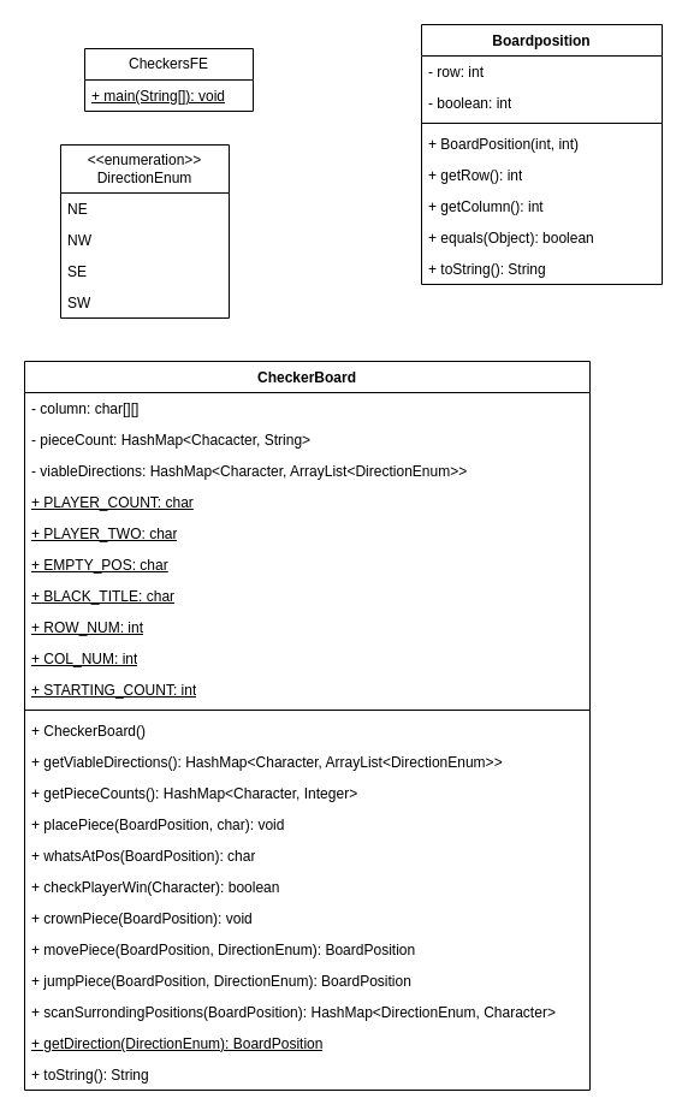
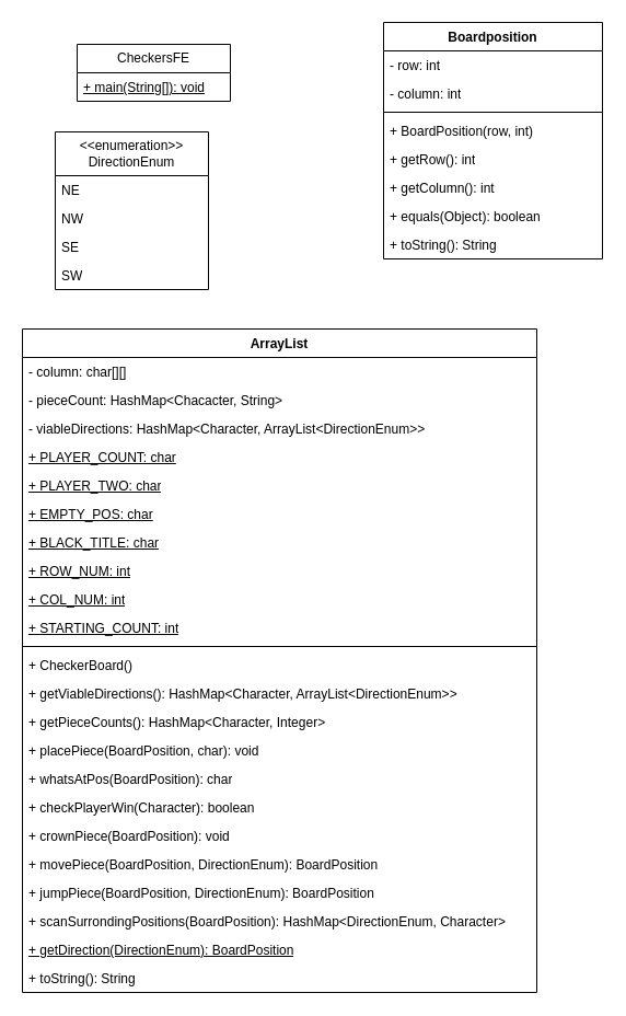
  <mxCell id="0" />
  <mxCell id="1" parent="0" />
  <mxCell id="2" value="Boardposition" style="swimlane;fontStyle=1;align=center;verticalAlign=top;childLayout=stackLayout;horizontal=1;startSize=26;horizontalStack=0;resizeParent=1;resizeParentMax=0;resizeLast=0;collapsible=1;marginBottom=0;whiteSpace=wrap;html=1;" parent="1" vertex="1"><mxGeometry x="350" y="20" width="200" height="216" as="geometry" /></mxCell>
  <mxCell id="3" value="- row: int" style="text;strokeColor=none;fillColor=none;align=left;verticalAlign=top;spacingLeft=4;spacingRight=4;overflow=hidden;rotatable=0;points=[[0,0.5],[1,0.5]];portConstraint=eastwest;whiteSpace=wrap;html=1;" parent="2" vertex="1"><mxGeometry y="26" width="200" height="26" as="geometry" /></mxCell>
- <mxCell id="4" value="- boolean: int" style="text;strokeColor=none;fillColor=none;align=left;verticalAlign=top;spacingLeft=4;spacingRight=4;overflow=hidden;rotatable=0;points=[[0,0.5],[1,0.5]];portConstraint=eastwest;whiteSpace=wrap;html=1;" parent="2" vertex="1"><mxGeometry y="52" width="200" height="26" as="geometry" /></mxCell>
+ <mxCell id="4" value="- column: int" style="text;strokeColor=none;fillColor=none;align=left;verticalAlign=top;spacingLeft=4;spacingRight=4;overflow=hidden;rotatable=0;points=[[0,0.5],[1,0.5]];portConstraint=eastwest;whiteSpace=wrap;html=1;" parent="2" vertex="1"><mxGeometry y="52" width="200" height="26" as="geometry" /></mxCell>
  <mxCell id="5" value="" style="line;strokeWidth=1;fillColor=none;align=left;verticalAlign=middle;spacingTop=-1;spacingLeft=3;spacingRight=3;rotatable=0;labelPosition=right;points=[];portConstraint=eastwest;strokeColor=inherit;" parent="2" vertex="1"><mxGeometry y="78" width="200" height="8" as="geometry" /></mxCell>
- <mxCell id="6" value="+ BoardPosition(int, int)" style="text;strokeColor=none;fillColor=none;align=left;verticalAlign=top;spacingLeft=4;spacingRight=4;overflow=hidden;rotatable=0;points=[[0,0.5],[1,0.5]];portConstraint=eastwest;whiteSpace=wrap;html=1;" parent="2" vertex="1"><mxGeometry y="86" width="200" height="26" as="geometry" /></mxCell>
+ <mxCell id="6" value="+ BoardPosition(row, int)" style="text;strokeColor=none;fillColor=none;align=left;verticalAlign=top;spacingLeft=4;spacingRight=4;overflow=hidden;rotatable=0;points=[[0,0.5],[1,0.5]];portConstraint=eastwest;whiteSpace=wrap;html=1;" parent="2" vertex="1"><mxGeometry y="86" width="200" height="26" as="geometry" /></mxCell>
  <mxCell id="7" value="+ getRow(): int" style="text;strokeColor=none;fillColor=none;align=left;verticalAlign=top;spacingLeft=4;spacingRight=4;overflow=hidden;rotatable=0;points=[[0,0.5],[1,0.5]];portConstraint=eastwest;whiteSpace=wrap;html=1;" parent="2" vertex="1"><mxGeometry y="112" width="200" height="26" as="geometry" /></mxCell>
  <mxCell id="8" value="+ getColumn(): int" style="text;strokeColor=none;fillColor=none;align=left;verticalAlign=top;spacingLeft=4;spacingRight=4;overflow=hidden;rotatable=0;points=[[0,0.5],[1,0.5]];portConstraint=eastwest;whiteSpace=wrap;html=1;" parent="2" vertex="1"><mxGeometry y="138" width="200" height="26" as="geometry" /></mxCell>
  <mxCell id="9" value="+ equals(Object): boolean" style="text;strokeColor=none;fillColor=none;align=left;verticalAlign=top;spacingLeft=4;spacingRight=4;overflow=hidden;rotatable=0;points=[[0,0.5],[1,0.5]];portConstraint=eastwest;whiteSpace=wrap;html=1;" parent="2" vertex="1"><mxGeometry y="164" width="200" height="26" as="geometry" /></mxCell>
  <mxCell id="10" value="+ toString(): String" style="text;strokeColor=none;fillColor=none;align=left;verticalAlign=top;spacingLeft=4;spacingRight=4;overflow=hidden;rotatable=0;points=[[0,0.5],[1,0.5]];portConstraint=eastwest;whiteSpace=wrap;html=1;" parent="2" vertex="1"><mxGeometry y="190" width="200" height="26" as="geometry" /></mxCell>
- <mxCell id="11" value="CheckerBoard" style="swimlane;fontStyle=1;align=center;verticalAlign=top;childLayout=stackLayout;horizontal=1;startSize=26;horizontalStack=0;resizeParent=1;resizeParentMax=0;resizeLast=0;collapsible=1;marginBottom=0;whiteSpace=wrap;html=1;" parent="1" vertex="1"><mxGeometry x="20" y="300" width="470" height="606" as="geometry" /></mxCell>
+ <mxCell id="11" value="ArrayList" style="swimlane;fontStyle=1;align=center;verticalAlign=top;childLayout=stackLayout;horizontal=1;startSize=26;horizontalStack=0;resizeParent=1;resizeParentMax=0;resizeLast=0;collapsible=1;marginBottom=0;whiteSpace=wrap;html=1;" parent="1" vertex="1"><mxGeometry x="20" y="300" width="470" height="606" as="geometry" /></mxCell>
  <mxCell id="12" value="- column: char[][]" style="text;strokeColor=none;fillColor=none;align=left;verticalAlign=top;spacingLeft=4;spacingRight=4;overflow=hidden;rotatable=0;points=[[0,0.5],[1,0.5]];portConstraint=eastwest;whiteSpace=wrap;html=1;" parent="11" vertex="1"><mxGeometry y="26" width="470" height="26" as="geometry" /></mxCell>
  <mxCell id="13" value="- pieceCount: HashMap&amp;lt;Chacacter, String&amp;gt;" style="text;strokeColor=none;fillColor=none;align=left;verticalAlign=top;spacingLeft=4;spacingRight=4;overflow=hidden;rotatable=0;points=[[0,0.5],[1,0.5]];portConstraint=eastwest;whiteSpace=wrap;html=1;" parent="11" vertex="1"><mxGeometry y="52" width="470" height="26" as="geometry" /></mxCell>
  <mxCell id="14" value="- viableDirections: HashMap&amp;lt;Character, ArrayList&amp;lt;DirectionEnum&amp;gt;&amp;gt;" style="text;strokeColor=none;fillColor=none;align=left;verticalAlign=top;spacingLeft=4;spacingRight=4;overflow=hidden;rotatable=0;points=[[0,0.5],[1,0.5]];portConstraint=eastwest;whiteSpace=wrap;html=1;" parent="11" vertex="1"><mxGeometry y="78" width="470" height="26" as="geometry" /></mxCell>
  <mxCell id="15" value="&lt;u&gt;+ PLAYER_COUNT: char&lt;/u&gt;" style="text;strokeColor=none;fillColor=none;align=left;verticalAlign=top;spacingLeft=4;spacingRight=4;overflow=hidden;rotatable=0;points=[[0,0.5],[1,0.5]];portConstraint=eastwest;whiteSpace=wrap;html=1;" parent="11" vertex="1"><mxGeometry y="104" width="470" height="26" as="geometry" /></mxCell>
  <mxCell id="16" value="+ PLAYER_TWO: char" style="text;strokeColor=none;fillColor=none;align=left;verticalAlign=top;spacingLeft=4;spacingRight=4;overflow=hidden;rotatable=0;points=[[0,0.5],[1,0.5]];portConstraint=eastwest;whiteSpace=wrap;html=1;fontStyle=4" parent="11" vertex="1"><mxGeometry y="130" width="470" height="26" as="geometry" /></mxCell>
  <mxCell id="17" value="+ EMPTY_POS: char" style="text;strokeColor=none;fillColor=none;align=left;verticalAlign=top;spacingLeft=4;spacingRight=4;overflow=hidden;rotatable=0;points=[[0,0.5],[1,0.5]];portConstraint=eastwest;whiteSpace=wrap;html=1;fontStyle=4" parent="11" vertex="1"><mxGeometry y="156" width="470" height="26" as="geometry" /></mxCell>
  <mxCell id="18" value="+ BLACK_TITLE: char" style="text;strokeColor=none;fillColor=none;align=left;verticalAlign=top;spacingLeft=4;spacingRight=4;overflow=hidden;rotatable=0;points=[[0,0.5],[1,0.5]];portConstraint=eastwest;whiteSpace=wrap;html=1;fontStyle=4" parent="11" vertex="1"><mxGeometry y="182" width="470" height="26" as="geometry" /></mxCell>
  <mxCell id="19" value="+ ROW_NUM: int" style="text;strokeColor=none;fillColor=none;align=left;verticalAlign=top;spacingLeft=4;spacingRight=4;overflow=hidden;rotatable=0;points=[[0,0.5],[1,0.5]];portConstraint=eastwest;whiteSpace=wrap;html=1;fontStyle=4" parent="11" vertex="1"><mxGeometry y="208" width="470" height="26" as="geometry" /></mxCell>
  <mxCell id="20" value="+ COL_NUM: int" style="text;strokeColor=none;fillColor=none;align=left;verticalAlign=top;spacingLeft=4;spacingRight=4;overflow=hidden;rotatable=0;points=[[0,0.5],[1,0.5]];portConstraint=eastwest;whiteSpace=wrap;html=1;fontStyle=4" parent="11" vertex="1"><mxGeometry y="234" width="470" height="26" as="geometry" /></mxCell>
  <mxCell id="21" value="+ STARTING_COUNT: int" style="text;strokeColor=none;fillColor=none;align=left;verticalAlign=top;spacingLeft=4;spacingRight=4;overflow=hidden;rotatable=0;points=[[0,0.5],[1,0.5]];portConstraint=eastwest;whiteSpace=wrap;html=1;fontStyle=4" parent="11" vertex="1"><mxGeometry y="260" width="470" height="26" as="geometry" /></mxCell>
  <mxCell id="22" value="" style="line;strokeWidth=1;fillColor=none;align=left;verticalAlign=middle;spacingTop=-1;spacingLeft=3;spacingRight=3;rotatable=0;labelPosition=right;points=[];portConstraint=eastwest;strokeColor=inherit;" parent="11" vertex="1"><mxGeometry y="286" width="470" height="8" as="geometry" /></mxCell>
  <mxCell id="23" value="+ CheckerBoard()" style="text;strokeColor=none;fillColor=none;align=left;verticalAlign=top;spacingLeft=4;spacingRight=4;overflow=hidden;rotatable=0;points=[[0,0.5],[1,0.5]];portConstraint=eastwest;whiteSpace=wrap;html=1;" parent="11" vertex="1"><mxGeometry y="294" width="470" height="26" as="geometry" /></mxCell>
  <mxCell id="24" value="+ getViableDirections(): HashMap&amp;lt;Character, ArrayList&amp;lt;DirectionEnum&amp;gt;&amp;gt;" style="text;strokeColor=none;fillColor=none;align=left;verticalAlign=top;spacingLeft=4;spacingRight=4;overflow=hidden;rotatable=0;points=[[0,0.5],[1,0.5]];portConstraint=eastwest;whiteSpace=wrap;html=1;" vertex="1" parent="11"><mxGeometry y="320" width="470" height="26" as="geometry" /></mxCell>
  <mxCell id="25" value="+ getPieceCounts(): HashMap&amp;lt;Character, Integer&amp;gt;" style="text;strokeColor=none;fillColor=none;align=left;verticalAlign=top;spacingLeft=4;spacingRight=4;overflow=hidden;rotatable=0;points=[[0,0.5],[1,0.5]];portConstraint=eastwest;whiteSpace=wrap;html=1;" parent="11" vertex="1"><mxGeometry y="346" width="470" height="26" as="geometry" /></mxCell>
  <mxCell id="26" value="+ placePiece(BoardPosition, char): void" style="text;strokeColor=none;fillColor=none;align=left;verticalAlign=top;spacingLeft=4;spacingRight=4;overflow=hidden;rotatable=0;points=[[0,0.5],[1,0.5]];portConstraint=eastwest;whiteSpace=wrap;html=1;" parent="11" vertex="1"><mxGeometry y="372" width="470" height="26" as="geometry" /></mxCell>
  <mxCell id="27" value="+ whatsAtPos(BoardPosition): char" style="text;strokeColor=none;fillColor=none;align=left;verticalAlign=top;spacingLeft=4;spacingRight=4;overflow=hidden;rotatable=0;points=[[0,0.5],[1,0.5]];portConstraint=eastwest;whiteSpace=wrap;html=1;" parent="11" vertex="1"><mxGeometry y="398" width="470" height="26" as="geometry" /></mxCell>
  <mxCell id="28" value="+ checkPlayerWin(Character): boolean" style="text;strokeColor=none;fillColor=none;align=left;verticalAlign=top;spacingLeft=4;spacingRight=4;overflow=hidden;rotatable=0;points=[[0,0.5],[1,0.5]];portConstraint=eastwest;whiteSpace=wrap;html=1;" parent="11" vertex="1"><mxGeometry y="424" width="470" height="26" as="geometry" /></mxCell>
  <mxCell id="29" value="+ crownPiece(BoardPosition): void" style="text;strokeColor=none;fillColor=none;align=left;verticalAlign=top;spacingLeft=4;spacingRight=4;overflow=hidden;rotatable=0;points=[[0,0.5],[1,0.5]];portConstraint=eastwest;whiteSpace=wrap;html=1;" parent="11" vertex="1"><mxGeometry y="450" width="470" height="26" as="geometry" /></mxCell>
  <mxCell id="30" value="+ movePiece(BoardPosition, DirectionEnum): BoardPosition" style="text;strokeColor=none;fillColor=none;align=left;verticalAlign=top;spacingLeft=4;spacingRight=4;overflow=hidden;rotatable=0;points=[[0,0.5],[1,0.5]];portConstraint=eastwest;whiteSpace=wrap;html=1;" parent="11" vertex="1"><mxGeometry y="476" width="470" height="26" as="geometry" /></mxCell>
  <mxCell id="31" value="+ jumpPiece(BoardPosition, DirectionEnum): BoardPosition" style="text;strokeColor=none;fillColor=none;align=left;verticalAlign=top;spacingLeft=4;spacingRight=4;overflow=hidden;rotatable=0;points=[[0,0.5],[1,0.5]];portConstraint=eastwest;whiteSpace=wrap;html=1;" parent="11" vertex="1"><mxGeometry y="502" width="470" height="26" as="geometry" /></mxCell>
  <mxCell id="32" value="+ scanSurrondingPositions(BoardPosition): HashMap&amp;lt;DirectionEnum, Character&amp;gt;" style="text;strokeColor=none;fillColor=none;align=left;verticalAlign=top;spacingLeft=4;spacingRight=4;overflow=hidden;rotatable=0;points=[[0,0.5],[1,0.5]];portConstraint=eastwest;whiteSpace=wrap;html=1;" parent="11" vertex="1"><mxGeometry y="528" width="470" height="26" as="geometry" /></mxCell>
  <mxCell id="33" value="&lt;u&gt;+ getDirection(DirectionEnum): BoardPosition&lt;/u&gt;" style="text;strokeColor=none;fillColor=none;align=left;verticalAlign=top;spacingLeft=4;spacingRight=4;overflow=hidden;rotatable=0;points=[[0,0.5],[1,0.5]];portConstraint=eastwest;whiteSpace=wrap;html=1;" parent="11" vertex="1"><mxGeometry y="554" width="470" height="26" as="geometry" /></mxCell>
  <mxCell id="34" value="+ toString(): String" style="text;strokeColor=none;fillColor=none;align=left;verticalAlign=top;spacingLeft=4;spacingRight=4;overflow=hidden;rotatable=0;points=[[0,0.5],[1,0.5]];portConstraint=eastwest;whiteSpace=wrap;html=1;" parent="11" vertex="1"><mxGeometry y="580" width="470" height="26" as="geometry" /></mxCell>
  <mxCell id="35" value="CheckersFE" style="swimlane;fontStyle=0;childLayout=stackLayout;horizontal=1;startSize=26;fillColor=none;horizontalStack=0;resizeParent=1;resizeParentMax=0;resizeLast=0;collapsible=1;marginBottom=0;whiteSpace=wrap;html=1;" parent="1" vertex="1"><mxGeometry x="70" y="40" width="140" height="52" as="geometry" /></mxCell>
  <mxCell id="36" value="&lt;u&gt;+ main(String[]): void&lt;/u&gt;" style="text;strokeColor=none;fillColor=none;align=left;verticalAlign=top;spacingLeft=4;spacingRight=4;overflow=hidden;rotatable=0;points=[[0,0.5],[1,0.5]];portConstraint=eastwest;whiteSpace=wrap;html=1;" parent="35" vertex="1"><mxGeometry y="26" width="140" height="26" as="geometry" /></mxCell>
  <mxCell id="37" value="&amp;lt;&amp;lt;enumeration&amp;gt;&amp;gt;&lt;div&gt;DirectionEnum&lt;/div&gt;" style="swimlane;fontStyle=0;childLayout=stackLayout;horizontal=1;startSize=40;fillColor=none;horizontalStack=0;resizeParent=1;resizeParentMax=0;resizeLast=0;collapsible=1;marginBottom=0;whiteSpace=wrap;html=1;" parent="1" vertex="1"><mxGeometry x="50" y="120" width="140" height="144" as="geometry" /></mxCell>
  <mxCell id="38" value="NE" style="text;strokeColor=none;fillColor=none;align=left;verticalAlign=top;spacingLeft=4;spacingRight=4;overflow=hidden;rotatable=0;points=[[0,0.5],[1,0.5]];portConstraint=eastwest;whiteSpace=wrap;html=1;" parent="37" vertex="1"><mxGeometry y="40" width="140" height="26" as="geometry" /></mxCell>
  <mxCell id="39" value="NW" style="text;strokeColor=none;fillColor=none;align=left;verticalAlign=top;spacingLeft=4;spacingRight=4;overflow=hidden;rotatable=0;points=[[0,0.5],[1,0.5]];portConstraint=eastwest;whiteSpace=wrap;html=1;" parent="37" vertex="1"><mxGeometry y="66" width="140" height="26" as="geometry" /></mxCell>
  <mxCell id="40" value="SE" style="text;strokeColor=none;fillColor=none;align=left;verticalAlign=top;spacingLeft=4;spacingRight=4;overflow=hidden;rotatable=0;points=[[0,0.5],[1,0.5]];portConstraint=eastwest;whiteSpace=wrap;html=1;" parent="37" vertex="1"><mxGeometry y="92" width="140" height="26" as="geometry" /></mxCell>
  <mxCell id="41" value="SW" style="text;strokeColor=none;fillColor=none;align=left;verticalAlign=top;spacingLeft=4;spacingRight=4;overflow=hidden;rotatable=0;points=[[0,0.5],[1,0.5]];portConstraint=eastwest;whiteSpace=wrap;html=1;" parent="37" vertex="1"><mxGeometry y="118" width="140" height="26" as="geometry" /></mxCell>
